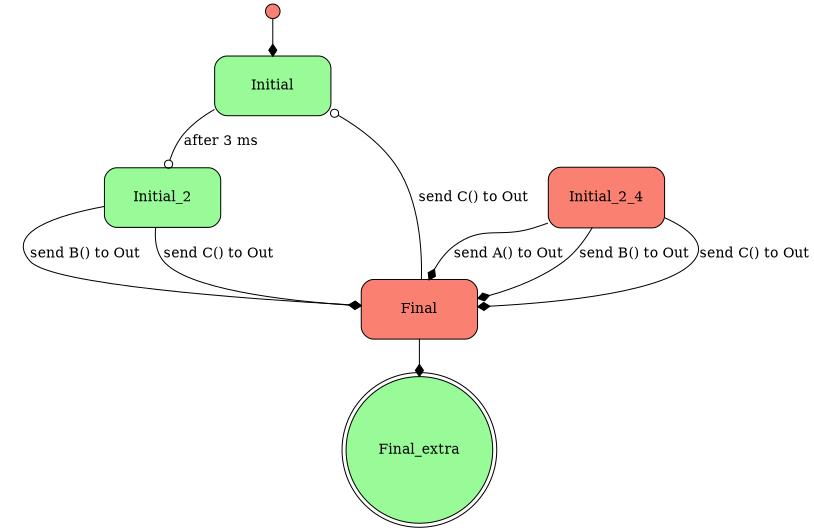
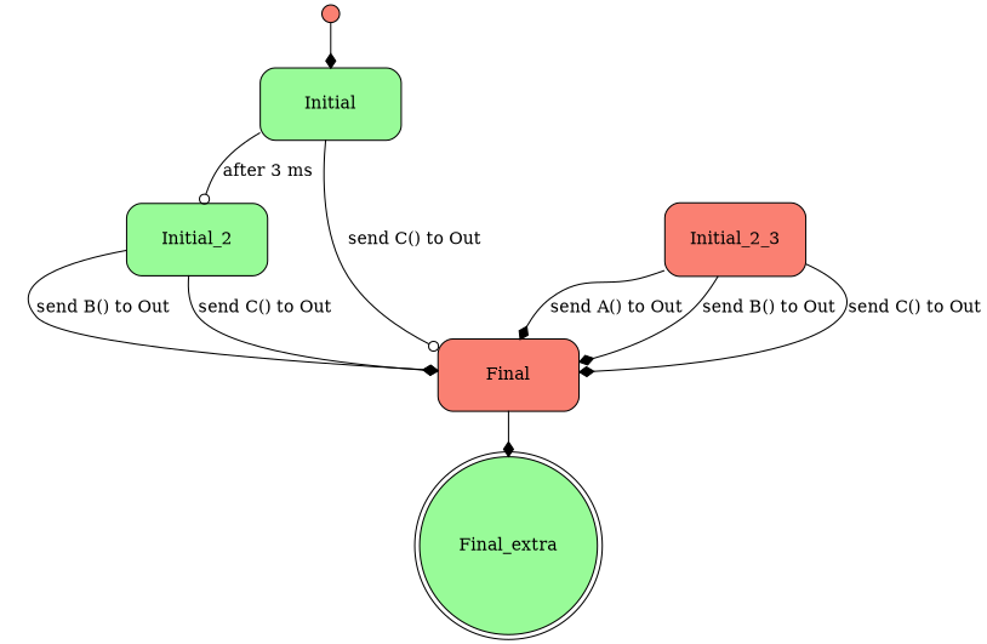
  digraph {
    compound=true
    rank=LR
    node [fillcolor=salmon shape=Mrecord style=filled]
    edge [arrowhead=diamond]
    Initial_extra [height=0.2 shape=point]
    Initial [fillcolor=palegreen height=0.8 width=1.6]
    Initial_2 [fillcolor=palegreen height=0.8 width=1.6]
    n4 [color=black height=0.8 label=Final style="solid,filled" width=1.6]
    Final_extra [color=black fillcolor=palegreen height=0.2 shape=doublecircle width=0.2]
-   Initial_2_3 [height=0.8 width=1.6 label=Initial_2_4]
+   Initial_2_3 [height=0.8 width=1.6]
    Initial_extra -> Initial
    Initial -> Initial_2 [arrowhead=odot label="after 3 ms"]
-   n4 -> Initial [arrowhead=odot label="send C() to Out"]
+   Initial -> n4 [arrowhead=odot label="send C() to Out"]
    Initial_2 -> n4 [label="send B() to Out"]
    Initial_2 -> n4 [label="send C() to Out"]
    n4 -> Final_extra
    Initial_2_3 -> n4 [label="send A() to Out"]
    Initial_2_3 -> n4 [label="send B() to Out"]
    Initial_2_3 -> n4 [label="send C() to Out"]
  }
